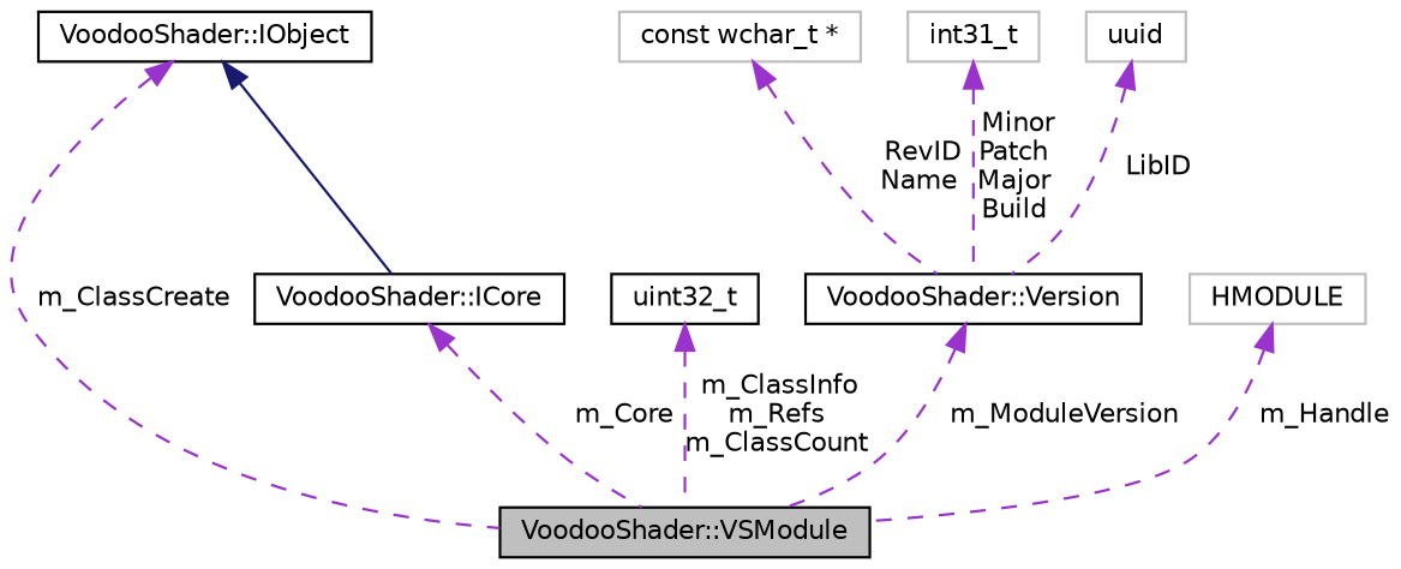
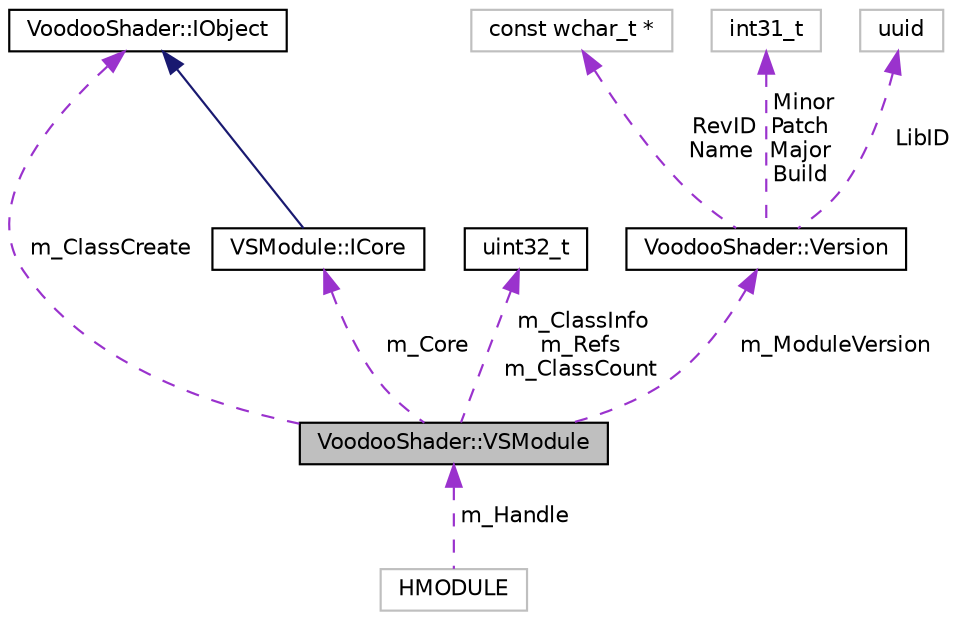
  digraph {
    rankdir=TB
    node [color=black fillcolor=white fontname=Helvetica fontsize=10 shape=record style=filled]
    edge [color=darkorchid3 dir=back fontname=Helvetica fontsize=10 labelfontname=Helvetica labelfontsize=10 style=dashed]
    n1 [fillcolor=grey75 fontcolor=black height=0.2 label="VoodooShader::VSModule" width=0.4]
    n2 [height=0.2 label="VoodooShader::IObject" width=0.4]
-   n3 [height=0.2 label="VoodooShader::ICore" width=0.4]
+   n3 [height=0.2 label="VSModule::ICore" width=0.4]
    n4 [height=0.2 label=uint32_t width=0.4]
    n5 [height=0.2 label="VoodooShader::Version" width=0.4]
    n6 [color=grey75 height=0.2 label="const wchar_t *" width=0.4]
    n7 [color=grey75 height=0.2 label=int31_t width=0.4]
    n8 [color=grey75 height=0.2 label=uuid width=0.4]
    n9 [color=grey75 height=0.2 label=HMODULE width=0.4]
    n2 -> n1 [label=" m_ClassCreate"]
    n2 -> n3 [color=midnightblue style=solid]
    n3 -> n1 [label=" m_Core"]
    n4 -> n1 [label=" m_ClassInfo\nm_Refs\nm_ClassCount"]
    n5 -> n1 [label=" m_ModuleVersion"]
    n6 -> n5 [label=" RevID\nName"]
    n7 -> n5 [label=" Minor\nPatch\nMajor\nBuild"]
    n8 -> n5 [label=" LibID"]
-   n9 -> n1 [label=" m_Handle"]
+   n1 -> n9 [label=" m_Handle"]
  }
